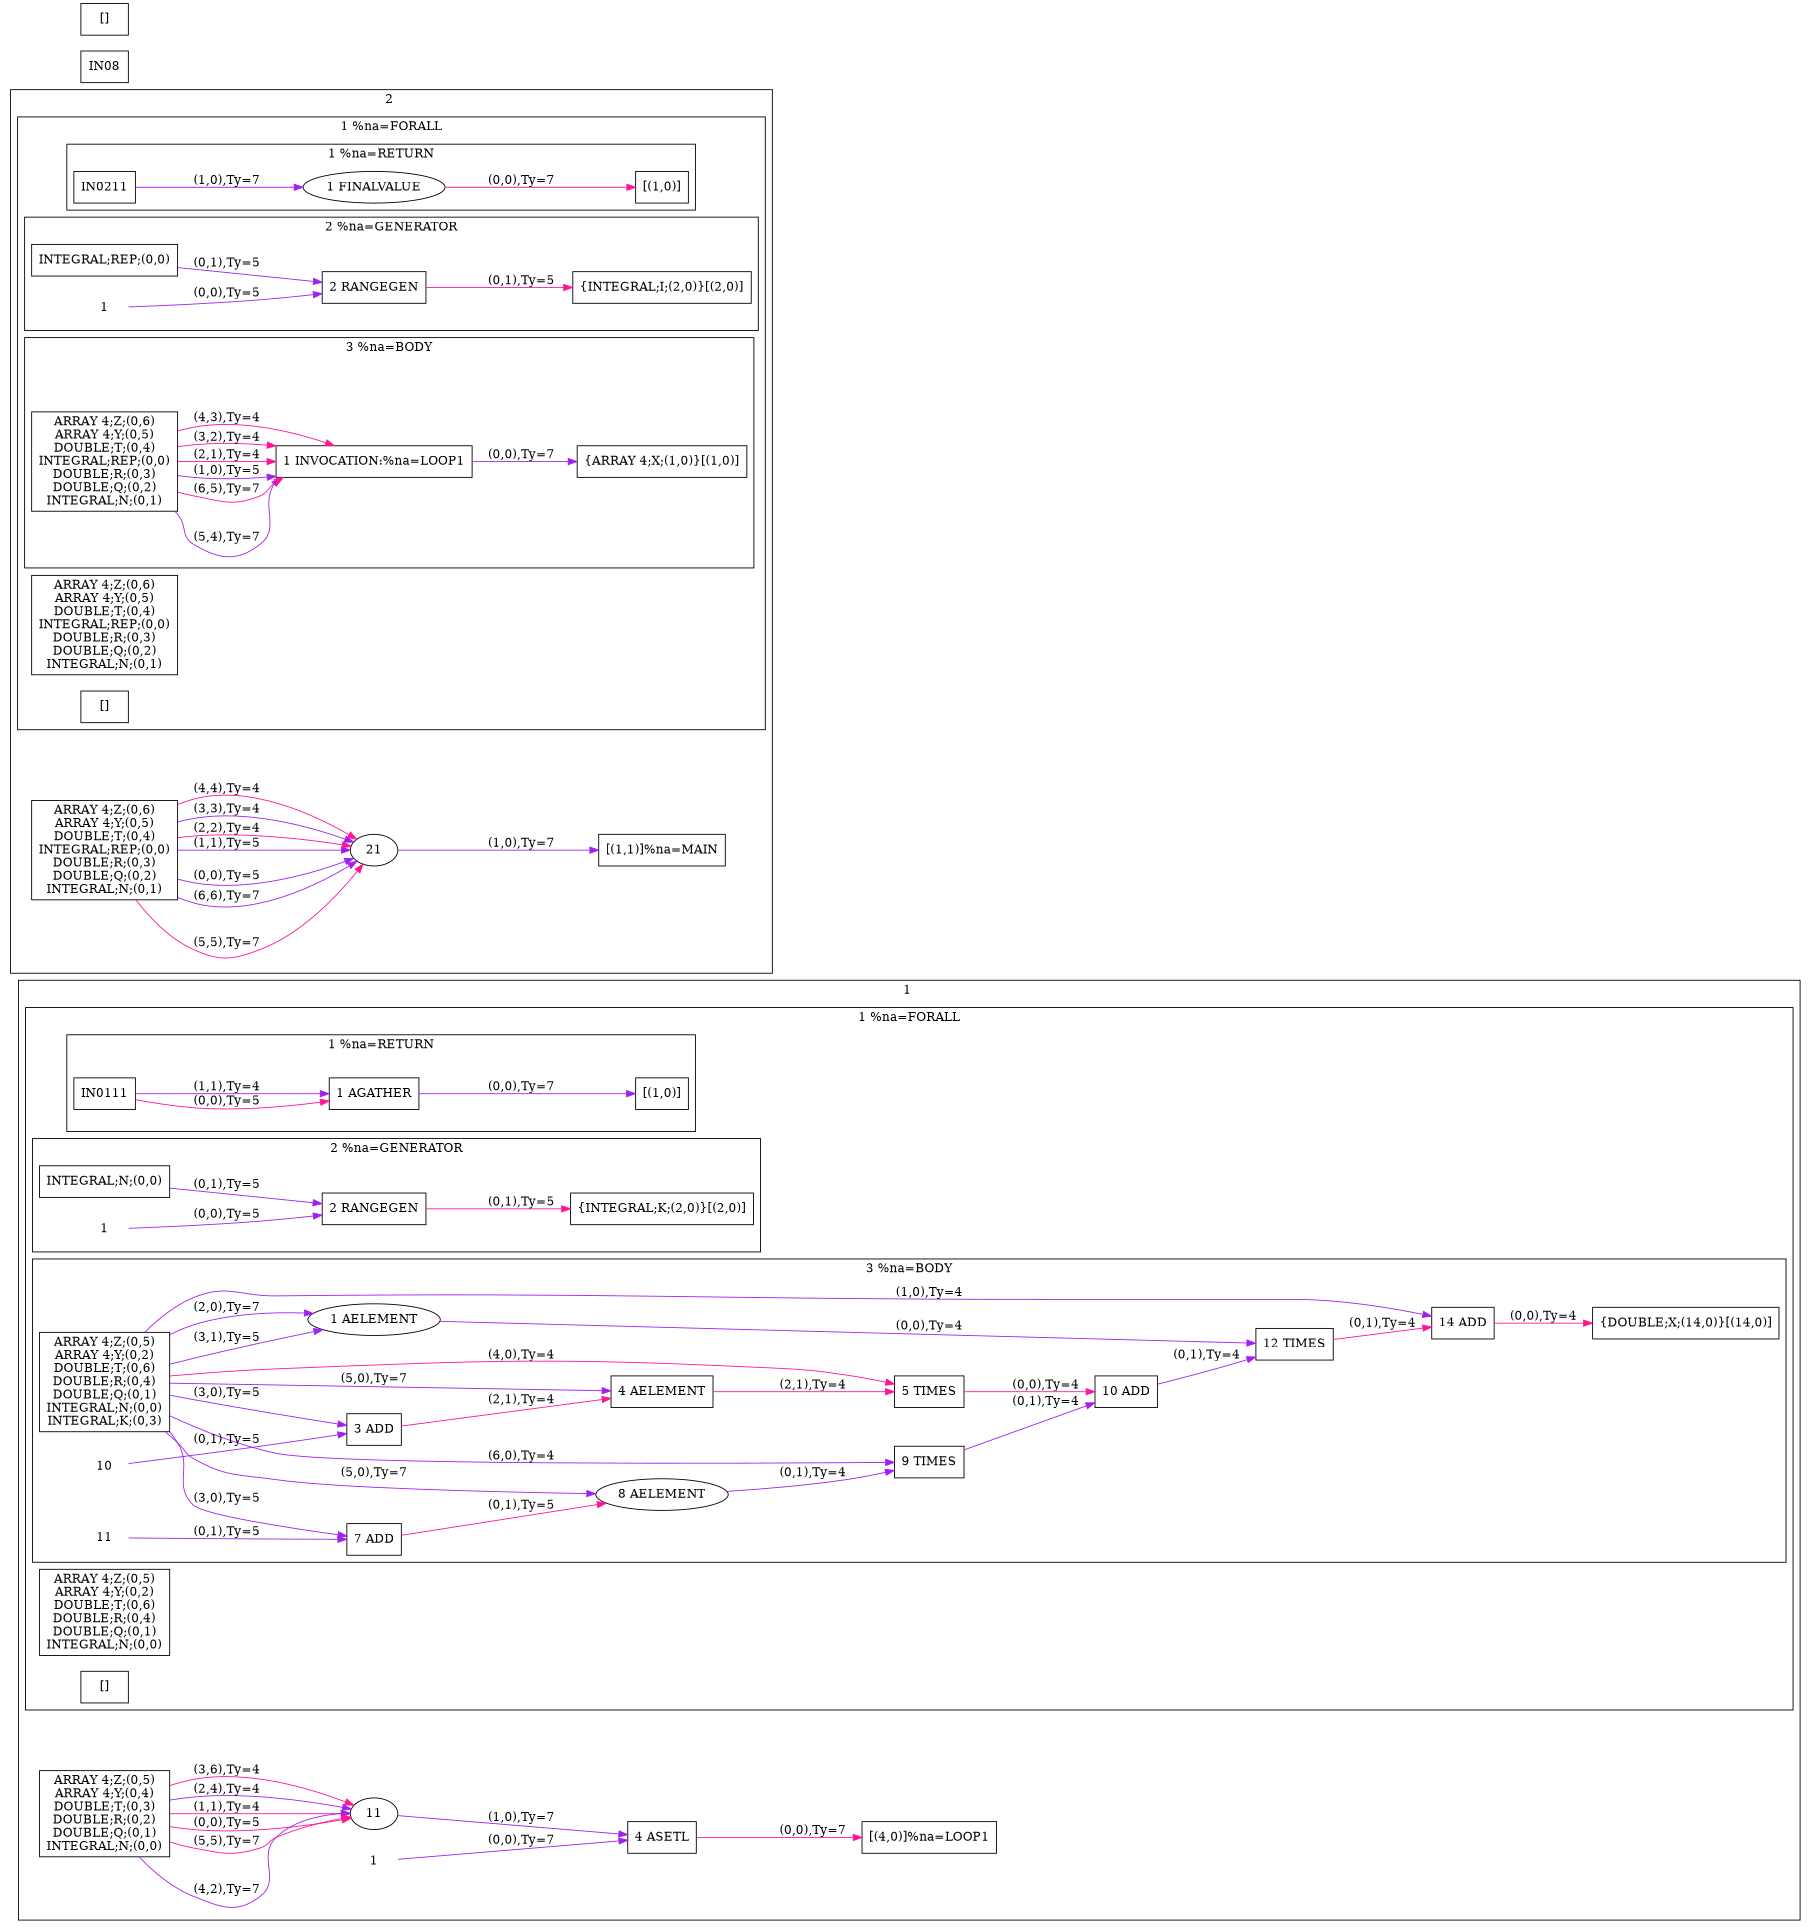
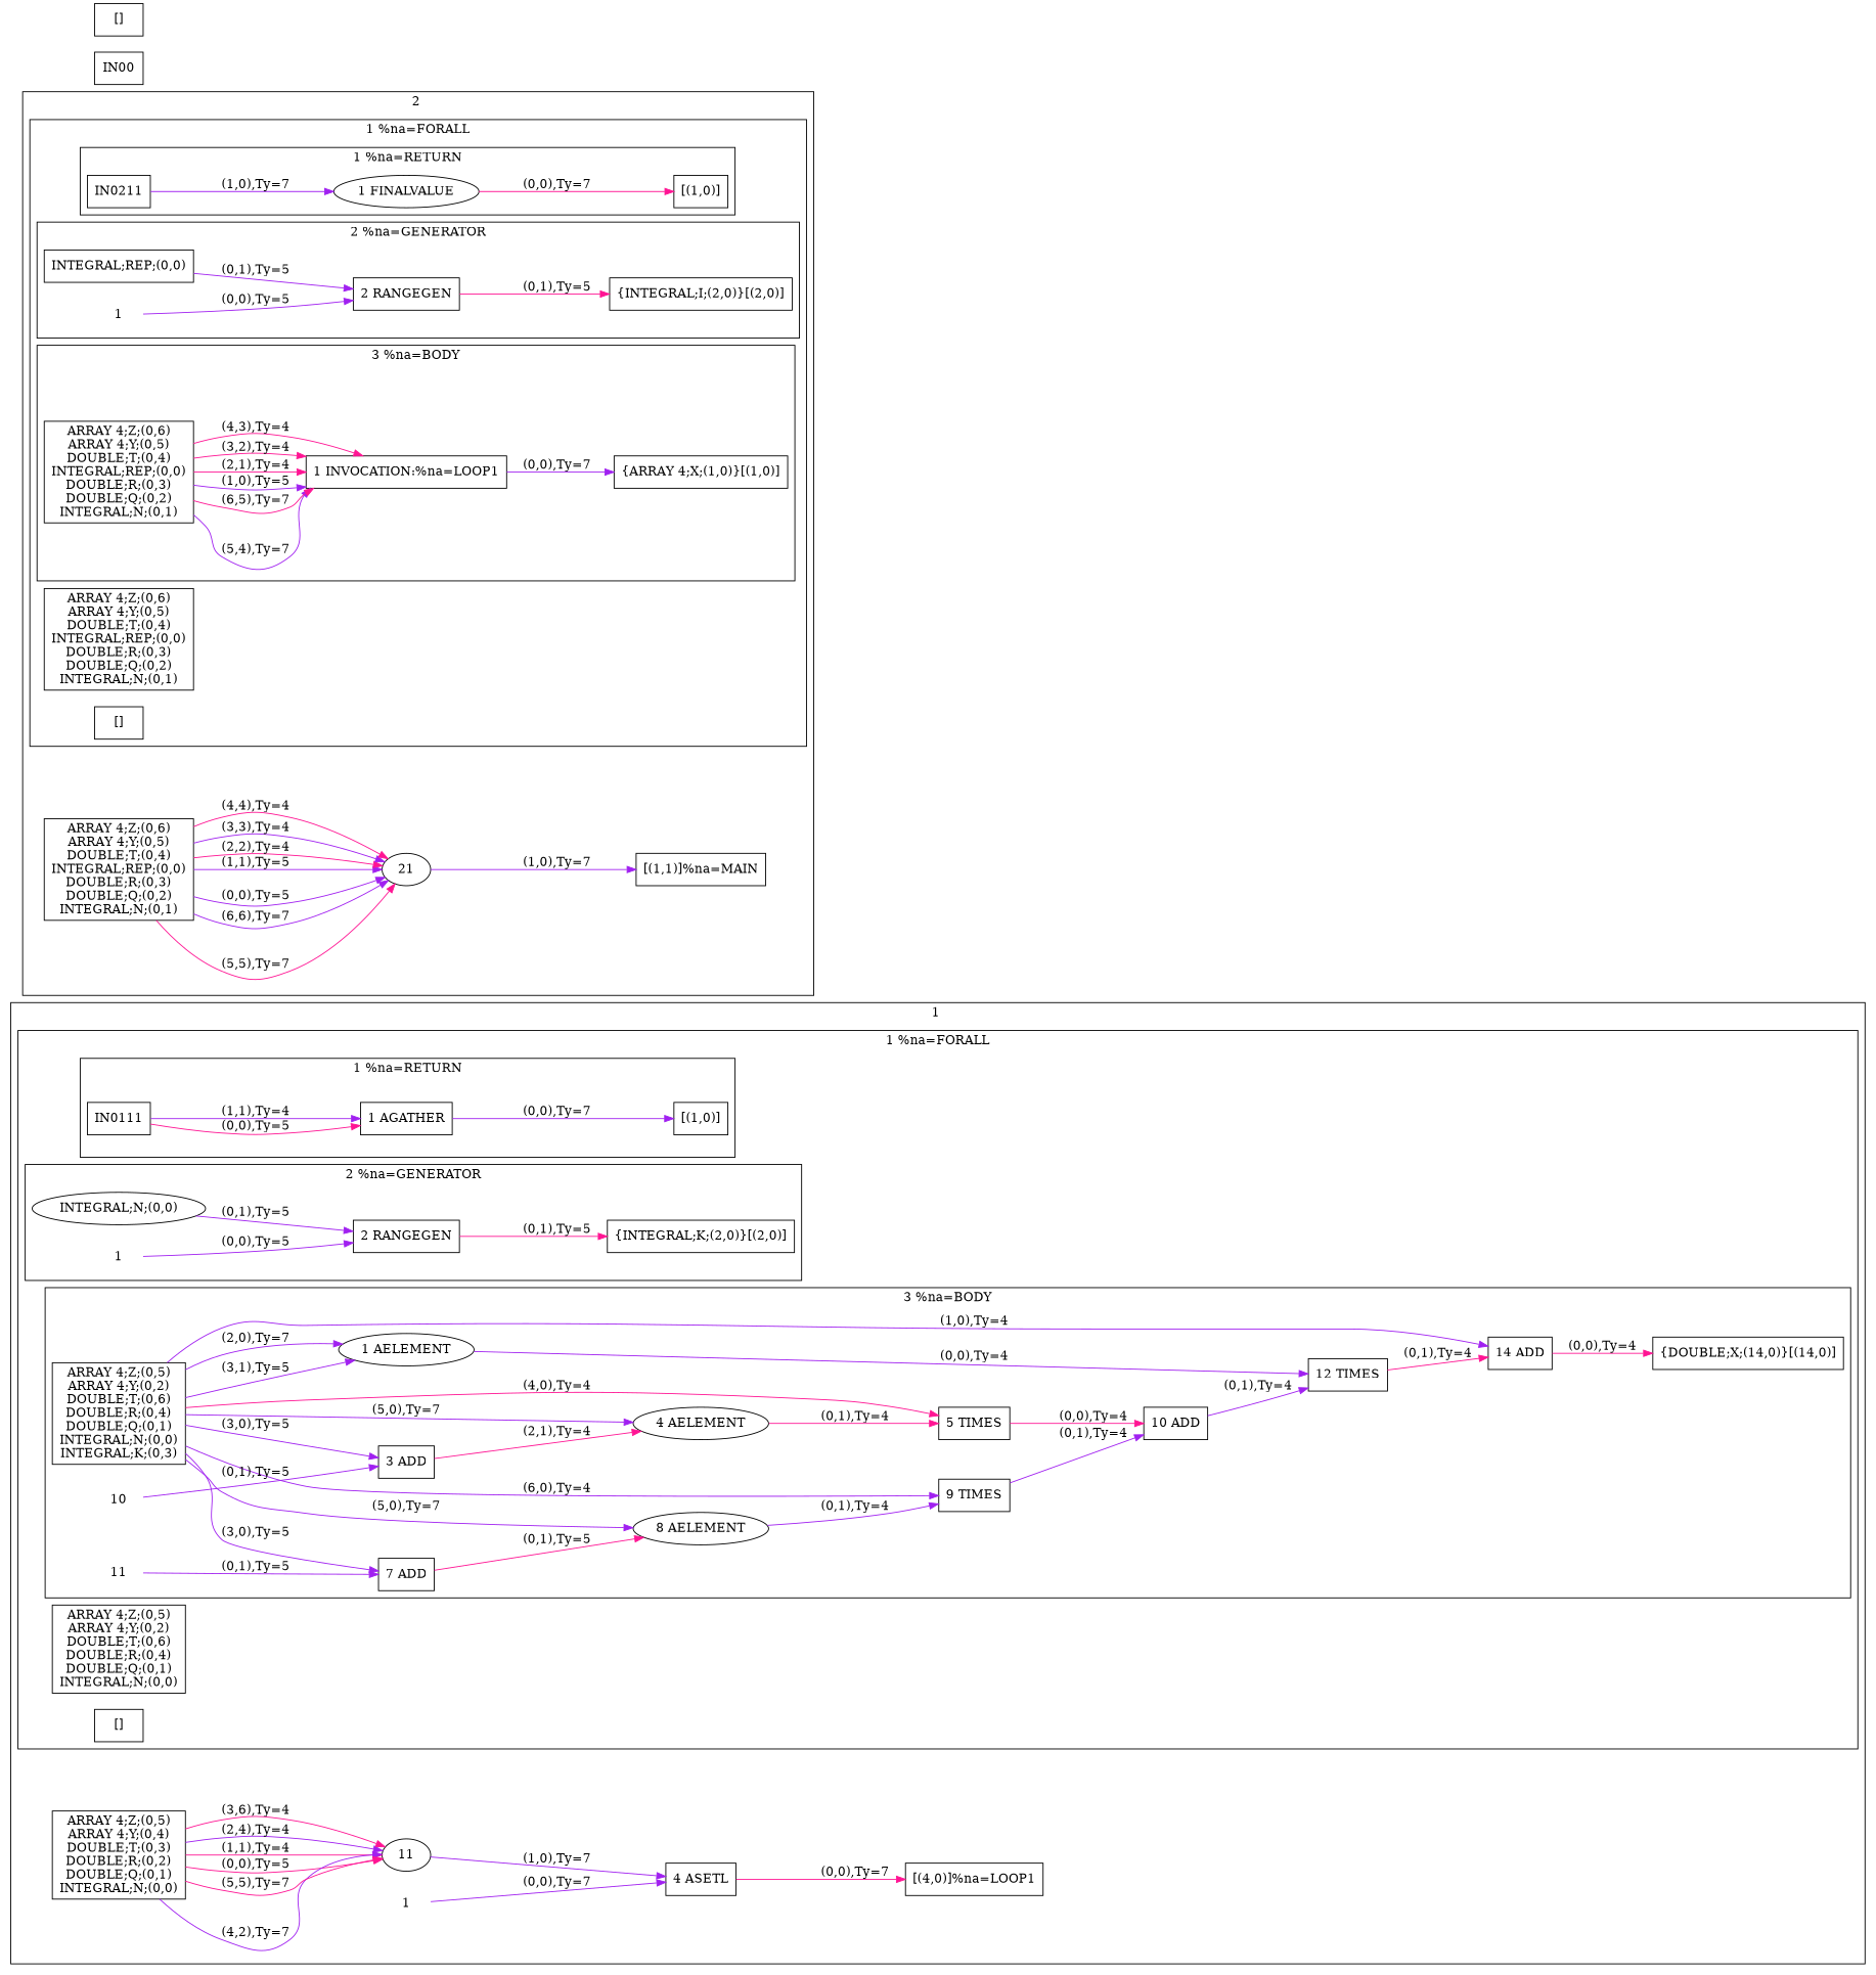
  digraph {
    newrank=true
    rankdir=LR
    node [shape=rect]
    edge [color=purple]
    IN0111
    n2 [label="1 AGATHER"]
    n3 [label="[(1,0)]"]
-   n4 [label="INTEGRAL;N;(0,0)"]
+   n4 [label="INTEGRAL;N;(0,0)" shape=ellipse]
    n5 [label="2 RANGEGEN"]
    n6 [label="{INTEGRAL;K;(2,0)}[(2,0)]"]
    n7 [label=1 shape=plaintext]
    n8 [label="ARRAY 4;Z;(0,5)\nARRAY 4;Y;(0,2)\nDOUBLE;T;(0,6)\nDOUBLE;R;(0,4)\nDOUBLE;Q;(0,1)\nINTEGRAL;N;(0,0)\nINTEGRAL;K;(0,3)"]
    n9 [label="1 AELEMENT" shape=ellipse]
    n10 [label="3 ADD"]
-   n11 [label="4 AELEMENT"]
+   n11 [label="4 AELEMENT" shape=ellipse]
    n12 [label="5 TIMES"]
    n13 [label="7 ADD"]
    n14 [label="8 AELEMENT" shape=ellipse]
    n15 [label="9 TIMES"]
    n16 [label="14 ADD"]
    n17 [label="{DOUBLE;X;(14,0)}[(14,0)]"]
    n18 [label="12 TIMES"]
    n19 [label=10 shape=plaintext]
    n20 [label="10 ADD"]
    n21 [label=11 shape=plaintext]
    n22 [label="ARRAY 4;Z;(0,5)\nARRAY 4;Y;(0,2)\nDOUBLE;T;(0,6)\nDOUBLE;R;(0,4)\nDOUBLE;Q;(0,1)\nINTEGRAL;N;(0,0)"]
    n23 [label="[]"]
    n24 [label="ARRAY 4;Z;(0,5)\nARRAY 4;Y;(0,4)\nDOUBLE;T;(0,3)\nDOUBLE;R;(0,2)\nDOUBLE;Q;(0,1)\nINTEGRAL;N;(0,0)"]
    11 [shape=""]
    n26 [label="[(4,0)]%na=LOOP1"]
    n27 [label=1 shape=plaintext]
    n28 [label="4 ASETL"]
    IN0211
    n30 [label="1 FINALVALUE" shape=ellipse]
    n31 [label="[(1,0)]"]
    n32 [label="INTEGRAL;REP;(0,0)"]
    n33 [label="2 RANGEGEN"]
    n34 [label="{INTEGRAL;I;(2,0)}[(2,0)]"]
    n35 [label=1 shape=plaintext]
    n36 [label="ARRAY 4;Z;(0,6)\nARRAY 4;Y;(0,5)\nDOUBLE;T;(0,4)\nINTEGRAL;REP;(0,0)\nDOUBLE;R;(0,3)\nDOUBLE;Q;(0,2)\nINTEGRAL;N;(0,1)"]
    n37 [label="1 INVOCATION:%na=LOOP1"]
    n38 [label="{ARRAY 4;X;(1,0)}[(1,0)]"]
    n39 [label="ARRAY 4;Z;(0,6)\nARRAY 4;Y;(0,5)\nDOUBLE;T;(0,4)\nINTEGRAL;REP;(0,0)\nDOUBLE;R;(0,3)\nDOUBLE;Q;(0,2)\nINTEGRAL;N;(0,1)"]
    n40 [label="[]"]
    n41 [label="ARRAY 4;Z;(0,6)\nARRAY 4;Y;(0,5)\nDOUBLE;T;(0,4)\nINTEGRAL;REP;(0,0)\nDOUBLE;R;(0,3)\nDOUBLE;Q;(0,2)\nINTEGRAL;N;(0,1)"]
    21 [shape=""]
    n43 [label="[(1,1)]%na=MAIN"]
-   IN00 [label=IN08]
+   IN00
    n45 [label="[]"]
    subgraph cluster_1 {
      label="1 "
      n24
      11
      n26
      n27
      n28
      subgraph cluster_2 {
        label="1 %na=FORALL"
        n22
        n23
        subgraph cluster_3 {
          label="1 %na=RETURN"
          IN0111
          n2
          n3
        }
        subgraph cluster_4 {
          label="2 %na=GENERATOR"
          n4
          n5
          n6
          n7
        }
        subgraph cluster_5 {
          label="3 %na=BODY"
          n8
          n9
          n10
          n11
          n12
          n13
          n14
          n15
          n16
          n17
          n18
          n19
          n20
          n21
        }
      }
    }
    subgraph cluster_6 {
      label="2 "
      n41
      21
      n43
      subgraph cluster_7 {
        label="1 %na=FORALL"
        n39
        n40
        subgraph cluster_8 {
          label="1 %na=RETURN"
          IN0211
          n30
          n31
        }
        subgraph cluster_9 {
          label="2 %na=GENERATOR"
          n32
          n33
          n34
          n35
        }
        subgraph cluster_10 {
          label="3 %na=BODY"
          n36
          n37
          n38
        }
      }
    }
    IN0111 -> n2 [color=deeppink label="(0,0),Ty=5"]
    IN0111 -> n2 [label="(1,1),Ty=4"]
    n2 -> n3 [label="(0,0),Ty=7"]
    n4 -> n5 [label="(0,1),Ty=5"]
    n5 -> n6 [color=deeppink label="(0,1),Ty=5"]
    n7 -> n5 [label="(0,0),Ty=5"]
    n8 -> n9 [label="(2,0),Ty=7"]
    n8 -> n9 [label="(3,1),Ty=5"]
    n8 -> n10 [label="(3,0),Ty=5"]
    n8 -> n11 [label="(5,0),Ty=7"]
    n8 -> n12 [color=deeppink label="(4,0),Ty=4"]
    n8 -> n13 [label="(3,0),Ty=5"]
    n8 -> n14 [label="(5,0),Ty=7"]
    n8 -> n15 [label="(6,0),Ty=4"]
    n8 -> n16 [label="(1,0),Ty=4"]
    n9 -> n18 [label="(0,0),Ty=4"]
    n10 -> n11 [color=deeppink label="(2,1),Ty=4"]
-   n11 -> n12 [color=deeppink label="(2,1),Ty=4"]
+   n11 -> n12 [color=deeppink label="(0,1),Ty=4"]
    n12 -> n20 [color=deeppink label="(0,0),Ty=4"]
    n13 -> n14 [color=deeppink label="(0,1),Ty=5"]
    n14 -> n15 [label="(0,1),Ty=4"]
    n15 -> n20 [label="(0,1),Ty=4"]
    n16 -> n17 [color=deeppink label="(0,0),Ty=4"]
    n18 -> n16 [color=deeppink label="(0,1),Ty=4"]
    n19 -> n10 [label="(0,1),Ty=5"]
    n20 -> n18 [label="(0,1),Ty=4"]
    n21 -> n13 [label="(0,1),Ty=5"]
    n24 -> 11 [color=deeppink label="(0,0),Ty=5"]
    n24 -> 11 [color=deeppink label="(1,1),Ty=4"]
    n24 -> 11 [label="(2,4),Ty=4"]
    n24 -> 11 [color=deeppink label="(3,6),Ty=4"]
    n24 -> 11 [label="(4,2),Ty=7"]
    n24 -> 11 [color=deeppink label="(5,5),Ty=7"]
    11 -> n28 [label="(1,0),Ty=7"]
    n27 -> n28 [label="(0,0),Ty=7"]
    n28 -> n26 [color=deeppink label="(0,0),Ty=7"]
    IN0211 -> n30 [label="(1,0),Ty=7"]
    n30 -> n31 [color=deeppink label="(0,0),Ty=7"]
    n32 -> n33 [label="(0,1),Ty=5"]
    n33 -> n34 [color=deeppink label="(0,1),Ty=5"]
    n35 -> n33 [label="(0,0),Ty=5"]
    n36 -> n37 [label="(1,0),Ty=5"]
    n36 -> n37 [color=deeppink label="(2,1),Ty=4"]
    n36 -> n37 [color=deeppink label="(3,2),Ty=4"]
    n36 -> n37 [color=deeppink label="(4,3),Ty=4"]
    n36 -> n37 [label="(5,4),Ty=7"]
    n36 -> n37 [color=deeppink label="(6,5),Ty=7"]
    n37 -> n38 [label="(0,0),Ty=7"]
    n41 -> 21 [label="(0,0),Ty=5"]
    n41 -> 21 [label="(1,1),Ty=5"]
    n41 -> 21 [color=deeppink label="(2,2),Ty=4"]
    n41 -> 21 [label="(3,3),Ty=4"]
    n41 -> 21 [color=deeppink label="(4,4),Ty=4"]
    n41 -> 21 [color=deeppink label="(5,5),Ty=7"]
    n41 -> 21 [label="(6,6),Ty=7"]
    21 -> n43 [label="(1,0),Ty=7"]
  }
